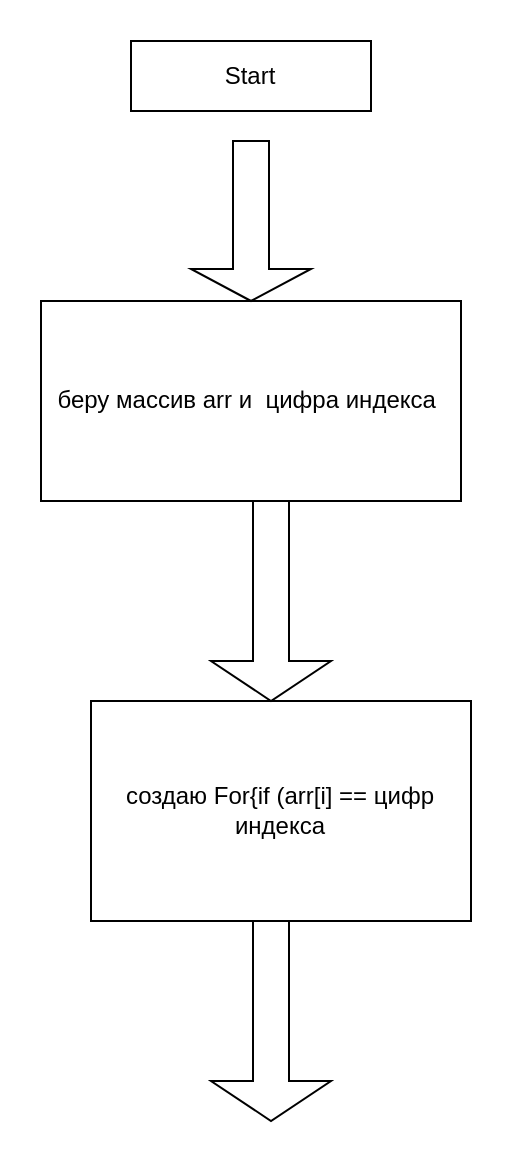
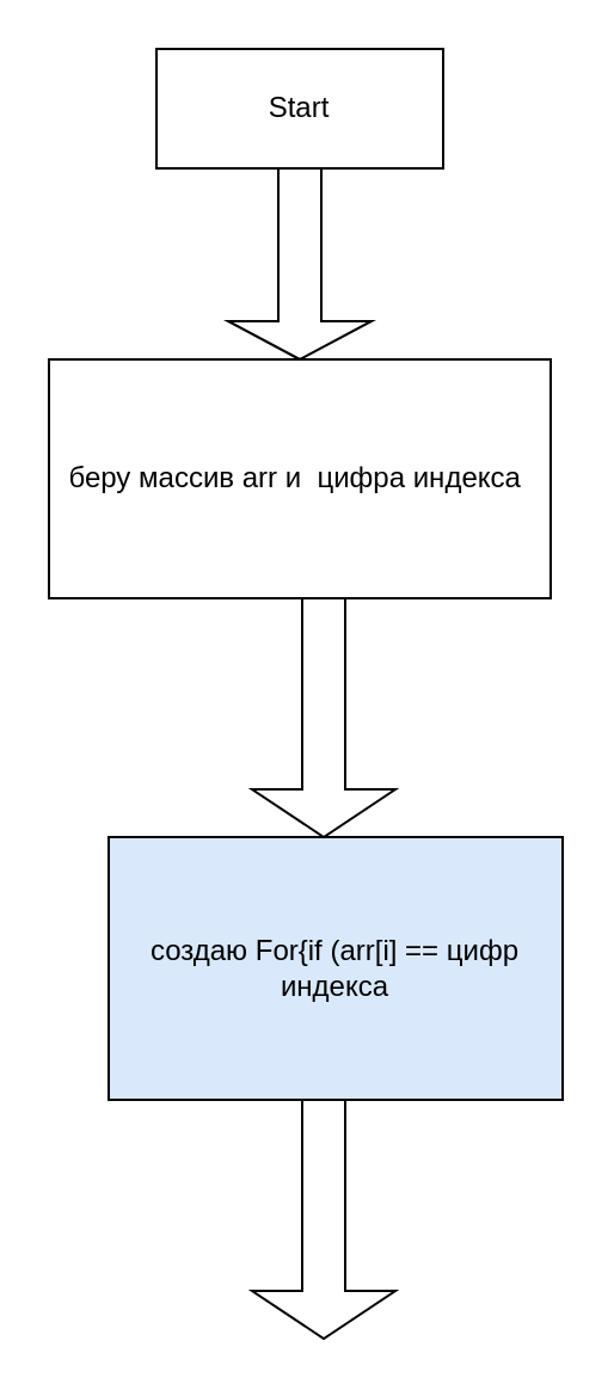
  <mxCell id="0" />
  <mxCell id="1" parent="0" />
- <mxCell id="2" value="Start" style="rounded=0;whiteSpace=wrap;html=1;" vertex="1" parent="1"><mxGeometry x="65" y="20" width="120" height="35" as="geometry" /></mxCell>
+ <mxCell id="2" value="Start" style="rounded=0;whiteSpace=wrap;html=1;" vertex="1" parent="1"><mxGeometry x="65" y="20" width="120" height="50" as="geometry" /></mxCell>
  <mxCell id="3" value="беру массив arr и&amp;nbsp; цифра индекса&amp;nbsp;" style="rounded=0;whiteSpace=wrap;html=1;" vertex="1" parent="1"><mxGeometry x="20" y="150" width="210" height="100" as="geometry" /></mxCell>
- <mxCell id="4" value="создаю For{if (arr[i] == цифр индекса" style="rounded=0;whiteSpace=wrap;html=1;" vertex="1" parent="1"><mxGeometry x="45" y="350" width="190" height="110" as="geometry" /></mxCell>
+ <mxCell id="4" value="создаю For{if (arr[i] == цифр индекса" style="rounded=0;whiteSpace=wrap;html=1;fillColor=#dae8fc;" vertex="1" parent="1"><mxGeometry x="45" y="350" width="190" height="110" as="geometry" /></mxCell>
  <mxCell id="5" value="" style="shape=singleArrow;direction=south;whiteSpace=wrap;html=1;" vertex="1" parent="1"><mxGeometry x="95" y="70" width="60" height="80" as="geometry" /></mxCell>
  <mxCell id="6" value="" style="shape=singleArrow;direction=south;whiteSpace=wrap;html=1;" vertex="1" parent="1"><mxGeometry x="105" y="250" width="60" height="100" as="geometry" /></mxCell>
  <mxCell id="7" value="" style="shape=singleArrow;direction=south;whiteSpace=wrap;html=1;" vertex="1" parent="1"><mxGeometry x="105" y="460" width="60" height="100" as="geometry" /></mxCell>
